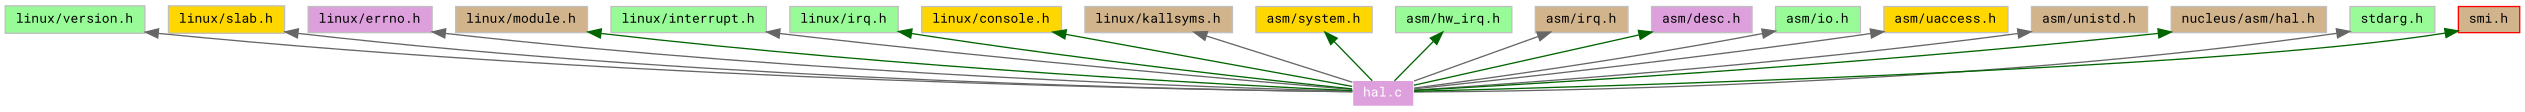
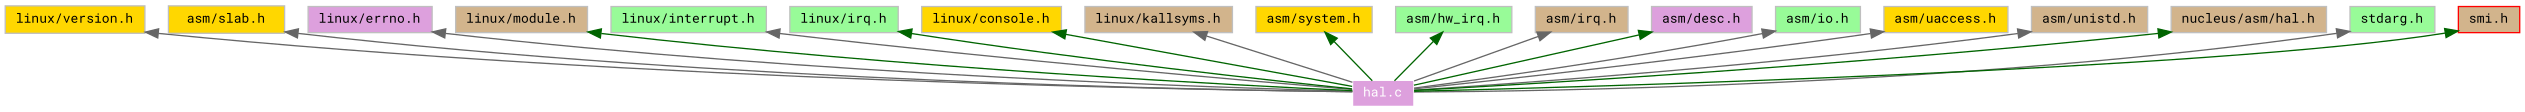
  digraph {
    fontname="Roboto Mono"
    node [color=grey75 fillcolor=palegreen fontname="Roboto Mono" fontsize=10 shape=record style=filled]
    edge [color=gray40 dir=back fontname="Roboto Mono" fontsize=10 labelfontname=Helvetica labelfontsize=10 style=solid]
    n1 [color=white fillcolor=plum fontcolor=white height=0.2 label="hal.c" width=0.4]
-   n2 [height=0.2 label="linux/version.h" width=0.4]
-   n3 [fillcolor=gold height=0.2 label="linux/slab.h" width=0.4]
+   n2 [fillcolor=gold height=0.2 label="linux/version.h" width=0.4]
+   n3 [fillcolor=gold height=0.2 label="asm/slab.h" width=0.4]
    n4 [fillcolor=plum height=0.2 label="linux/errno.h" width=0.4]
    n5 [fillcolor=tan height=0.2 label="linux/module.h" width=0.4]
    n6 [height=0.2 label="linux/interrupt.h" width=0.4]
    n7 [height=0.2 label="linux/irq.h" width=0.4]
    n8 [fillcolor=gold height=0.2 label="linux/console.h" width=0.4]
    n9 [fillcolor=tan height=0.2 label="linux/kallsyms.h" width=0.4]
    n10 [fillcolor=gold height=0.2 label="asm/system.h" width=0.4]
    n11 [height=0.2 label="asm/hw_irq.h" width=0.4]
    n12 [fillcolor=tan height=0.2 label="asm/irq.h" width=0.4]
    n13 [fillcolor=plum height=0.2 label="asm/desc.h" width=0.4]
    n14 [height=0.2 label="asm/io.h" width=0.4]
    n15 [fillcolor=gold height=0.2 label="asm/uaccess.h" width=0.4]
    n16 [fillcolor=tan height=0.2 label="asm/unistd.h" width=0.4]
    n17 [fillcolor=tan height=0.2 label="nucleus/asm/hal.h" width=0.4]
    n18 [height=0.2 label="stdarg.h" width=0.4]
    n19 [color=red fillcolor=tan height=0.2 label="smi.h" width=0.4]
    n2 -> n1
    n3 -> n1
    n4 -> n1
    n5 -> n1 [color=darkgreen]
    n6 -> n1
    n7 -> n1 [color=darkgreen]
    n8 -> n1 [color=darkgreen]
    n9 -> n1
    n10 -> n1 [color=darkgreen]
    n11 -> n1 [color=darkgreen]
    n12 -> n1
    n13 -> n1 [color=darkgreen]
    n14 -> n1
    n15 -> n1
    n16 -> n1
    n17 -> n1 [color=darkgreen]
    n18 -> n1
    n19 -> n1 [color=darkgreen]
  }
